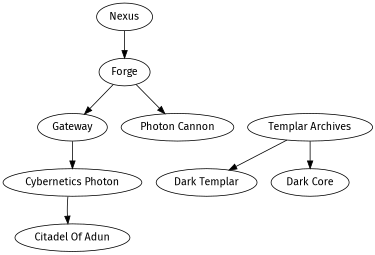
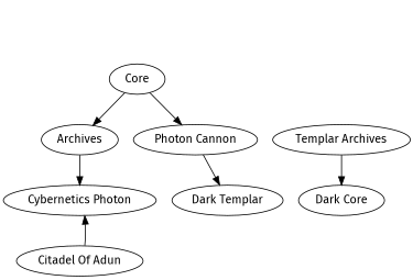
  digraph {
    fontname="Fira Sans"
    node [depth=1 fontname="Fira Sans" penwidth=1 strength=1 x=0 y=0 z=0]
    edge [fontname="Fira Sans"]
-   n1 [depth=0 label=Nexus]
-   n2 [label=Forge]
-   n3 [label=Gateway]
+   n2 [label=Core]
+   n3 [label=Archives]
    n4 [depth=2 label="Cybernetics Photon"]
    n5 [depth=2 label="Photon Cannon"]
    n6 [depth=3 label="Citadel Of Adun"]
    n7 [depth=4 label="Templar Archives"]
    n8 [depth=5 label="Dark Core"]
    n9 [depth=5 label="Dark Templar"]
-   n1 -> n2
    n2 -> n3
    n2 -> n5
    n3 -> n4
-   n4 -> n6
+   n6 -> n4
    n7 -> n8
-   n7 -> n9
+   n5 -> n9
  }
